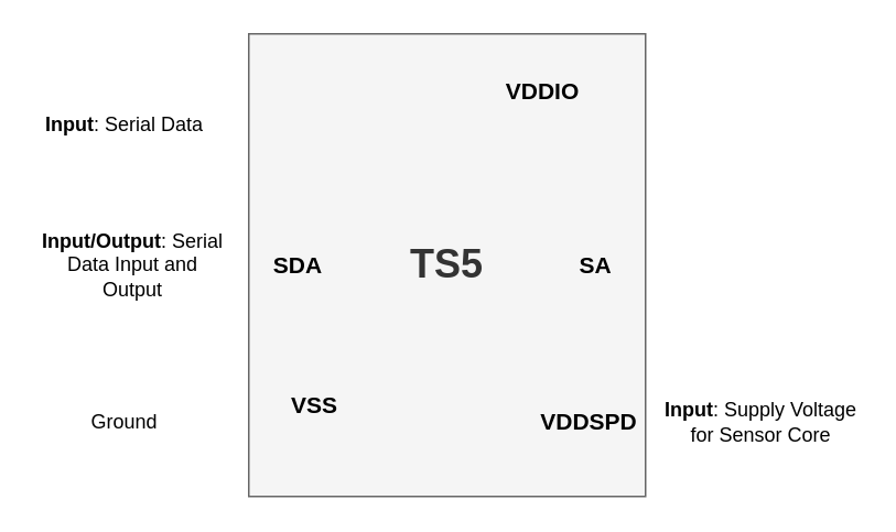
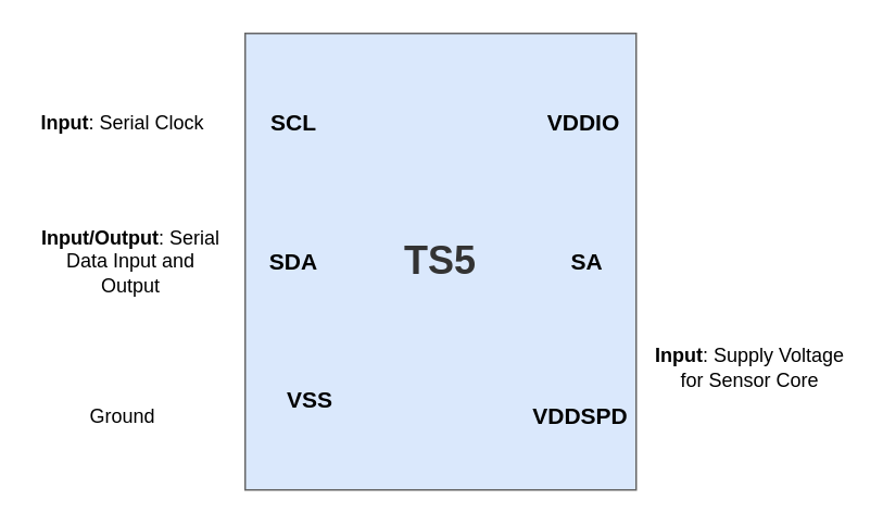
  <mxCell id="0" />
  <mxCell id="1" parent="0" />
- <mxCell id="2" value="&lt;b&gt;&lt;font style=&quot;font-size: 24px;&quot;&gt;TS5&lt;/font&gt;&lt;/b&gt;" style="rounded=0;whiteSpace=wrap;html=1;fillColor=#f5f5f5;fontColor=#333333;strokeColor=#666666;" vertex="1" parent="1"><mxGeometry x="150" y="20" width="240" height="280" as="geometry" /></mxCell>
+ <mxCell id="2" value="&lt;b&gt;&lt;font style=&quot;font-size: 24px;&quot;&gt;TS5&lt;/font&gt;&lt;/b&gt;" style="rounded=0;whiteSpace=wrap;html=1;fillColor=#dae8fc;fontColor=#333333;strokeColor=#666666;" vertex="1" parent="1"><mxGeometry x="150" y="20" width="240" height="280" as="geometry" /></mxCell>
+ <mxCell id="3" value="SCL" style="text;html=1;align=center;verticalAlign=middle;whiteSpace=wrap;rounded=0;fontStyle=1;fontSize=14;" vertex="1" parent="1"><mxGeometry x="150" y="60" width="60" height="30" as="geometry" /></mxCell>
  <mxCell id="4" value="SDA" style="text;html=1;align=center;verticalAlign=middle;whiteSpace=wrap;rounded=0;fontStyle=1;fontSize=14;" vertex="1" parent="1"><mxGeometry x="150" y="145" width="60" height="30" as="geometry" /></mxCell>
  <mxCell id="5" value="VSS" style="text;html=1;align=center;verticalAlign=middle;whiteSpace=wrap;rounded=0;fontStyle=1;fontSize=14;" vertex="1" parent="1"><mxGeometry x="160" y="230" width="60" height="30" as="geometry" /></mxCell>
- <mxCell id="6" value="VDDIO" style="text;html=1;align=center;verticalAlign=middle;whiteSpace=wrap;rounded=0;fontStyle=1;fontSize=14;" vertex="1" parent="1"><mxGeometry x="298" y="40" width="60" height="30" as="geometry" /></mxCell>
+ <mxCell id="6" value="VDDIO" style="text;html=1;align=center;verticalAlign=middle;whiteSpace=wrap;rounded=0;fontStyle=1;fontSize=14;" vertex="1" parent="1"><mxGeometry x="328" y="60" width="60" height="30" as="geometry" /></mxCell>
  <mxCell id="7" value="SA" style="text;html=1;align=center;verticalAlign=middle;whiteSpace=wrap;rounded=0;fontStyle=1;fontSize=14;" vertex="1" parent="1"><mxGeometry x="330" y="145" width="60" height="30" as="geometry" /></mxCell>
  <mxCell id="8" value="VDDSPD" style="text;html=1;align=center;verticalAlign=middle;whiteSpace=wrap;rounded=0;fontStyle=1;fontSize=14;" vertex="1" parent="1"><mxGeometry x="326" y="240" width="60" height="30" as="geometry" /></mxCell>
- <mxCell id="9" value="&lt;b&gt;Input&lt;/b&gt;: Serial Data" style="text;html=1;align=center;verticalAlign=middle;whiteSpace=wrap;rounded=0;" vertex="1" parent="1"><mxGeometry x="20" y="60" width="110" height="30" as="geometry" /></mxCell>
+ <mxCell id="9" value="&lt;b&gt;Input&lt;/b&gt;: Serial Clock" style="text;html=1;align=center;verticalAlign=middle;whiteSpace=wrap;rounded=0;" vertex="1" parent="1"><mxGeometry x="20" y="60" width="110" height="30" as="geometry" /></mxCell>
  <mxCell id="10" value="&lt;b&gt;Input/Output&lt;/b&gt;: Serial Data Input and Output" style="text;html=1;align=center;verticalAlign=middle;whiteSpace=wrap;rounded=0;" vertex="1" parent="1"><mxGeometry x="20" y="132.5" width="120" height="55" as="geometry" /></mxCell>
  <mxCell id="11" value="Ground" style="text;html=1;align=center;verticalAlign=middle;whiteSpace=wrap;rounded=0;" vertex="1" parent="1"><mxGeometry x="20" y="240" width="110" height="30" as="geometry" /></mxCell>
- <mxCell id="12" value="&lt;b&gt;Input&lt;/b&gt;: Supply Voltage for Sensor Core" style="text;html=1;align=center;verticalAlign=middle;whiteSpace=wrap;rounded=0;" vertex="1" parent="1"><mxGeometry x="400" y="240" width="120" height="30" as="geometry" /></mxCell>
+ <mxCell id="12" value="&lt;b&gt;Input&lt;/b&gt;: Supply Voltage for Sensor Core" style="text;html=1;align=center;verticalAlign=middle;whiteSpace=wrap;rounded=0;" vertex="1" parent="1"><mxGeometry x="400" y="210" width="120" height="30" as="geometry" /></mxCell>
